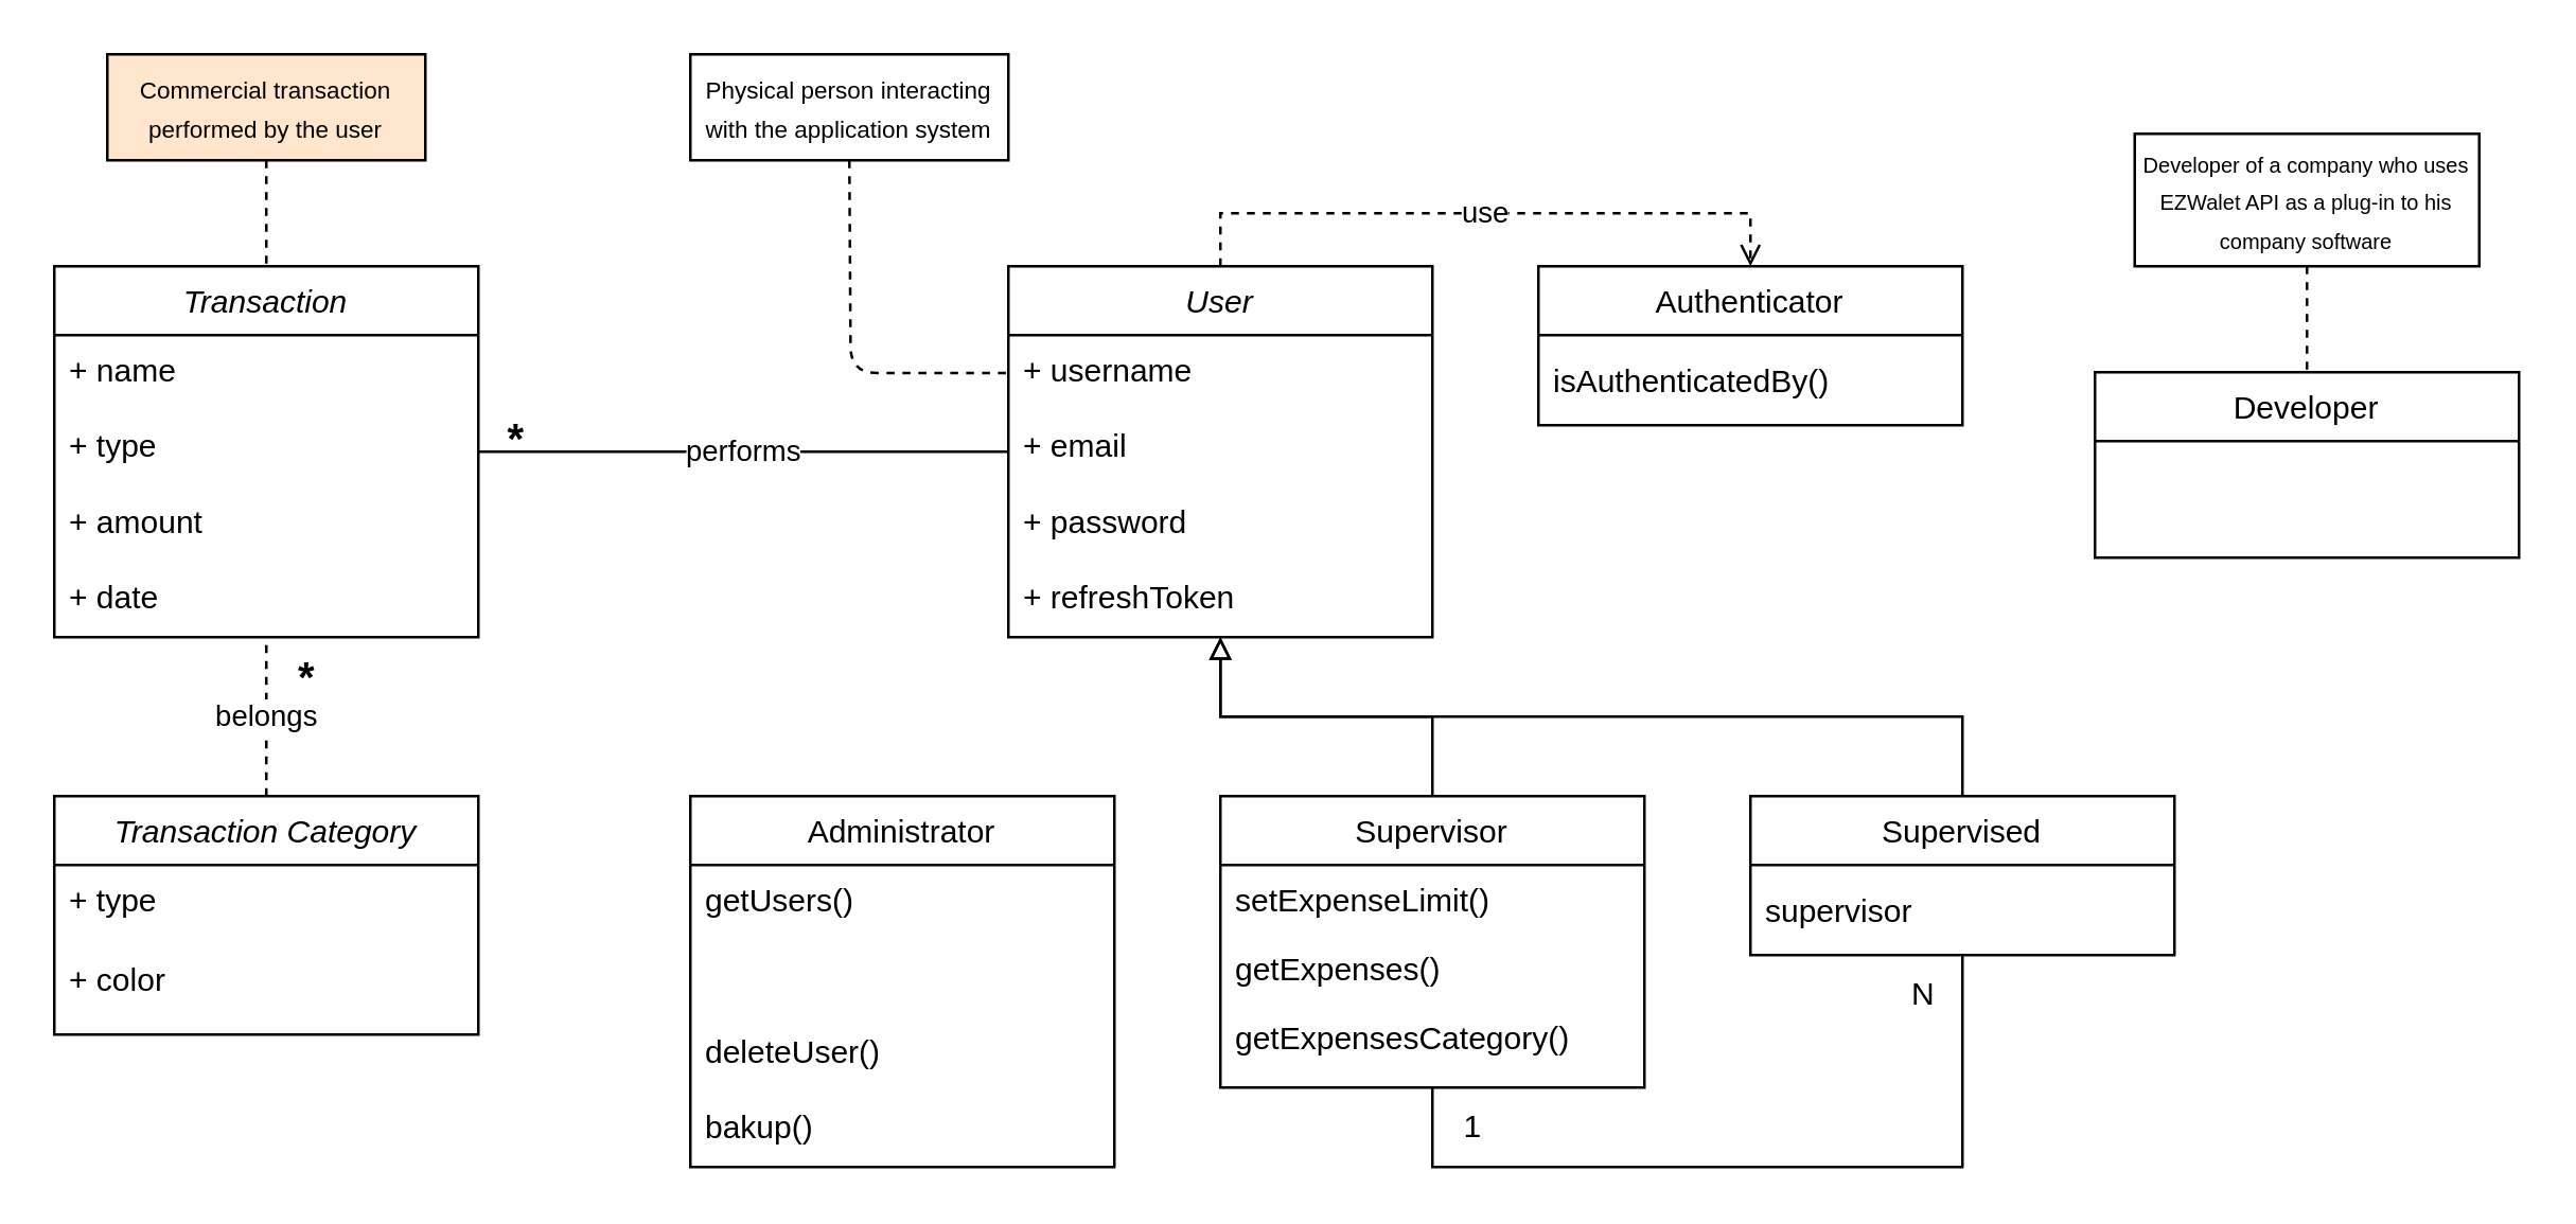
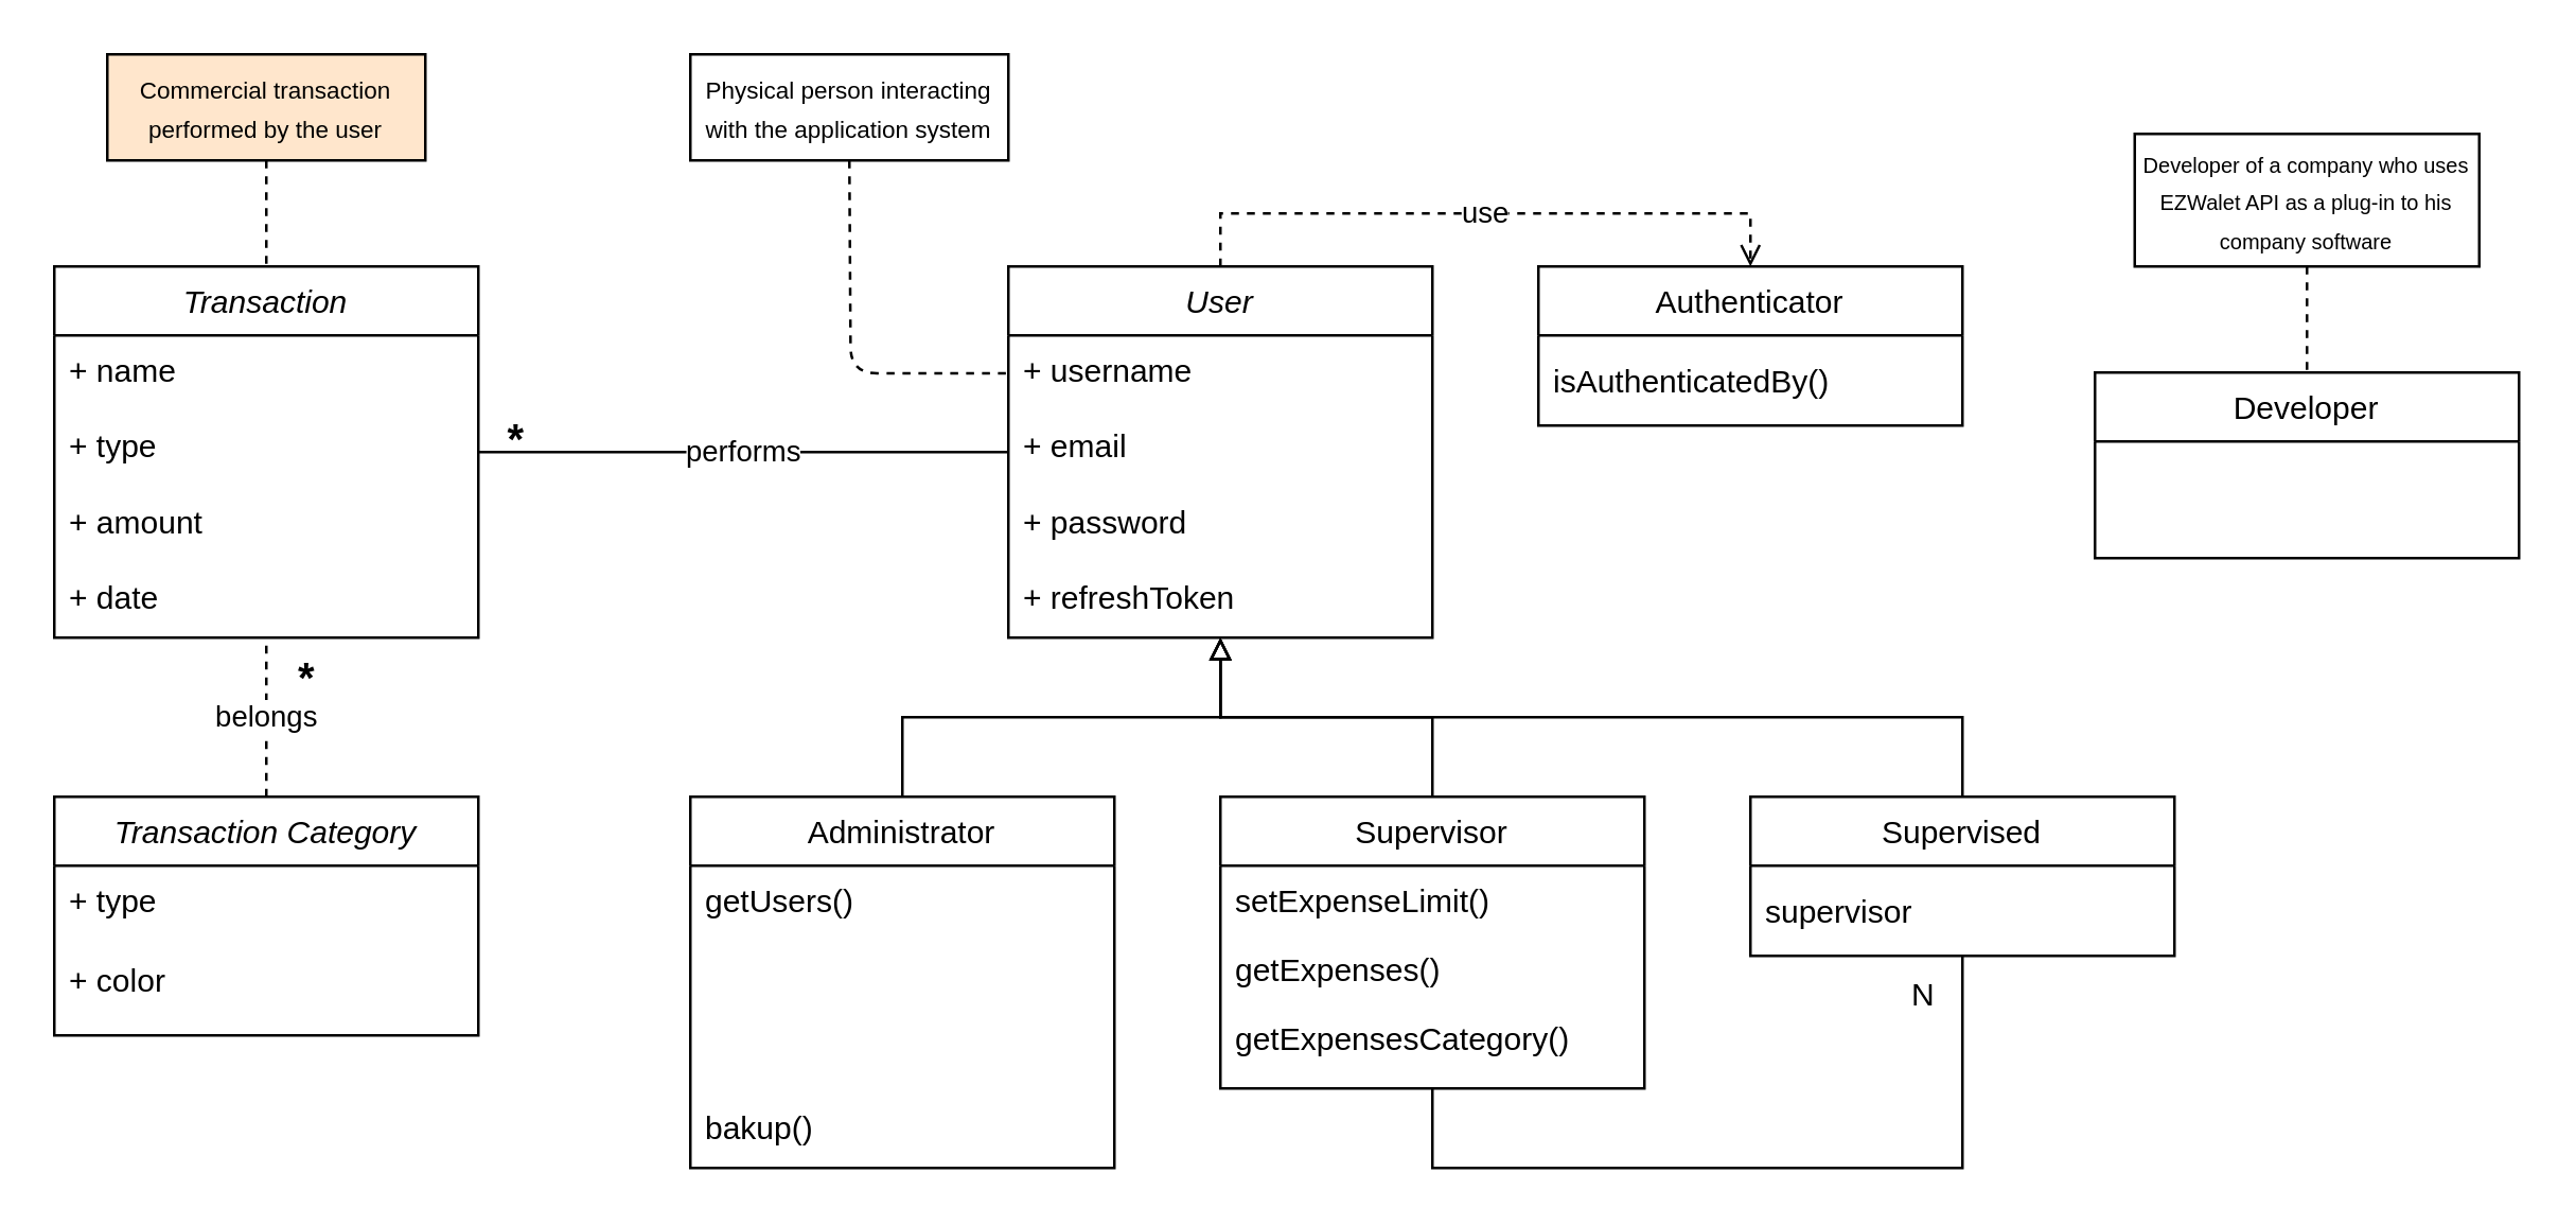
  <mxCell id="0" />
  <mxCell id="1" parent="0" />
  <mxCell id="2" value="performs" style="edgeStyle=orthogonalEdgeStyle;rounded=0;orthogonalLoop=1;jettySize=auto;html=1;endArrow=none;endFill=0;" edge="1" parent="1" source="24" target="42"><mxGeometry relative="1" as="geometry" /></mxCell>
  <mxCell id="3" style="edgeStyle=orthogonalEdgeStyle;rounded=0;orthogonalLoop=1;jettySize=auto;html=1;exitX=0.5;exitY=0;exitDx=0;exitDy=0;endArrow=block;endFill=0;" edge="1" parent="1" source="5" target="42"><mxGeometry relative="1" as="geometry" /></mxCell>
  <mxCell id="4" style="edgeStyle=orthogonalEdgeStyle;rounded=0;orthogonalLoop=1;jettySize=auto;html=1;exitX=0.5;exitY=1;exitDx=0;exitDy=0;entryX=0.5;entryY=1;entryDx=0;entryDy=0;entryPerimeter=0;endArrow=none;endFill=0;" edge="1" parent="1" source="5" target="11"><mxGeometry relative="1" as="geometry"><Array as="points"><mxPoint x="540" y="440" /><mxPoint x="740" y="440" /></Array></mxGeometry></mxCell>
  <mxCell id="5" value="Supervisor" style="swimlane;fontStyle=0;align=center;verticalAlign=top;childLayout=stackLayout;horizontal=1;startSize=26;horizontalStack=0;resizeParent=1;resizeLast=0;collapsible=1;marginBottom=0;rounded=0;shadow=0;strokeWidth=1;" parent="1" vertex="1"><mxGeometry x="460" y="300" width="160" height="110" as="geometry"><mxRectangle x="130" y="380" width="160" height="26" as="alternateBounds" /></mxGeometry></mxCell>
  <mxCell id="6" value="setExpenseLimit()" style="text;align=left;verticalAlign=top;spacingLeft=4;spacingRight=4;overflow=hidden;rotatable=0;points=[[0,0.5],[1,0.5]];portConstraint=eastwest;" parent="5" vertex="1"><mxGeometry y="26" width="160" height="26" as="geometry" /></mxCell>
  <mxCell id="7" value="getExpenses()" style="text;align=left;verticalAlign=top;spacingLeft=4;spacingRight=4;overflow=hidden;rotatable=0;points=[[0,0.5],[1,0.5]];portConstraint=eastwest;" vertex="1" parent="5"><mxGeometry y="52" width="160" height="26" as="geometry" /></mxCell>
  <mxCell id="8" value="getExpensesCategory()" style="text;align=left;verticalAlign=top;spacingLeft=4;spacingRight=4;overflow=hidden;rotatable=0;points=[[0,0.5],[1,0.5]];portConstraint=eastwest;" vertex="1" parent="5"><mxGeometry y="78" width="160" height="26" as="geometry" /></mxCell>
  <mxCell id="9" style="edgeStyle=orthogonalEdgeStyle;rounded=0;orthogonalLoop=1;jettySize=auto;html=1;exitX=0.5;exitY=0;exitDx=0;exitDy=0;endArrow=block;endFill=0;" edge="1" parent="1" source="10" target="42"><mxGeometry relative="1" as="geometry" /></mxCell>
  <mxCell id="10" value="Supervised" style="swimlane;fontStyle=0;align=center;verticalAlign=top;childLayout=stackLayout;horizontal=1;startSize=26;horizontalStack=0;resizeParent=1;resizeLast=0;collapsible=1;marginBottom=0;rounded=0;shadow=0;strokeWidth=1;" parent="1" vertex="1"><mxGeometry x="660" y="300" width="160" height="60" as="geometry"><mxRectangle x="340" y="380" width="170" height="26" as="alternateBounds" /></mxGeometry></mxCell>
  <mxCell id="11" value="supervisor" style="text;align=left;verticalAlign=middle;spacingLeft=4;spacingRight=4;overflow=hidden;rotatable=0;points=[[0,0.5],[1,0.5]];portConstraint=eastwest;" vertex="1" parent="10"><mxGeometry y="26" width="160" height="34" as="geometry" /></mxCell>
  <mxCell id="12" value="use" style="edgeStyle=orthogonalEdgeStyle;rounded=0;orthogonalLoop=1;jettySize=auto;html=1;exitX=0.5;exitY=0;exitDx=0;exitDy=0;entryX=0.5;entryY=0;entryDx=0;entryDy=0;dashed=1;endArrow=open;endFill=0;" edge="1" parent="1" source="42" target="21"><mxGeometry relative="1" as="geometry" /></mxCell>
  <mxCell id="13" value="belongs" style="edgeStyle=orthogonalEdgeStyle;rounded=0;orthogonalLoop=1;jettySize=auto;html=1;endArrow=none;endFill=0;dashed=1;" edge="1" parent="1" source="14" target="24"><mxGeometry relative="1" as="geometry" /></mxCell>
  <mxCell id="14" value="Transaction Category" style="swimlane;fontStyle=2;align=center;verticalAlign=top;childLayout=stackLayout;horizontal=1;startSize=26;horizontalStack=0;resizeParent=1;resizeLast=0;collapsible=1;marginBottom=0;rounded=0;shadow=0;strokeWidth=1;" vertex="1" parent="1"><mxGeometry x="20" y="300" width="160" height="90" as="geometry"><mxRectangle x="230" y="140" width="160" height="26" as="alternateBounds" /></mxGeometry></mxCell>
  <mxCell id="15" value="" style="group;verticalAlign=middle;" vertex="1" connectable="0" parent="14"><mxGeometry y="26" width="160" height="64" as="geometry" /></mxCell>
  <mxCell id="16" value="" style="group" vertex="1" connectable="0" parent="15"><mxGeometry width="160" height="64" as="geometry" /></mxCell>
  <mxCell id="17" value="+ type" style="text;align=left;verticalAlign=top;spacingLeft=4;spacingRight=4;overflow=hidden;rotatable=0;points=[[0,0.5],[1,0.5]];portConstraint=eastwest;" vertex="1" parent="16"><mxGeometry width="160" height="30" as="geometry" /></mxCell>
  <mxCell id="18" value="+ color" style="text;align=left;verticalAlign=top;spacingLeft=4;spacingRight=4;overflow=hidden;rotatable=0;points=[[0,0.5],[1,0.5]];portConstraint=eastwest;rounded=0;shadow=0;html=0;" vertex="1" parent="16"><mxGeometry y="30" width="160" height="34" as="geometry" /></mxCell>
  <mxCell id="19" value="&lt;b&gt;&lt;font style=&quot;font-size: 16px;&quot;&gt;*&lt;/font&gt;&lt;/b&gt;" style="text;html=1;align=center;verticalAlign=middle;resizable=0;points=[];autosize=1;strokeColor=none;fillColor=none;" vertex="1" parent="1"><mxGeometry x="179" y="150" width="30" height="30" as="geometry" /></mxCell>
  <mxCell id="20" value="&lt;b&gt;&lt;font style=&quot;font-size: 16px;&quot;&gt;*&lt;/font&gt;&lt;/b&gt;" style="text;html=1;align=center;verticalAlign=middle;resizable=0;points=[];autosize=1;strokeColor=none;fillColor=none;" vertex="1" parent="1"><mxGeometry x="100" y="240" width="30" height="30" as="geometry" /></mxCell>
  <mxCell id="21" value="Authenticator" style="swimlane;fontStyle=0;align=center;verticalAlign=top;childLayout=stackLayout;horizontal=1;startSize=26;horizontalStack=0;resizeParent=1;resizeLast=0;collapsible=1;marginBottom=0;rounded=0;shadow=0;strokeWidth=1;" vertex="1" parent="1"><mxGeometry x="580" y="100" width="160" height="60" as="geometry"><mxRectangle x="340" y="380" width="170" height="26" as="alternateBounds" /></mxGeometry></mxCell>
  <mxCell id="22" value="isAuthenticatedBy()" style="text;align=left;verticalAlign=middle;spacingLeft=4;spacingRight=4;overflow=hidden;rotatable=0;points=[[0,0.5],[1,0.5]];portConstraint=eastwest;" vertex="1" parent="21"><mxGeometry y="26" width="160" height="34" as="geometry" /></mxCell>
  <mxCell id="23" value="" style="group" vertex="1" connectable="0" parent="1"><mxGeometry x="20" y="20" width="160" height="220" as="geometry" /></mxCell>
  <mxCell id="24" value="Transaction" style="swimlane;fontStyle=2;align=center;verticalAlign=top;childLayout=stackLayout;horizontal=1;startSize=26;horizontalStack=0;resizeParent=1;resizeLast=0;collapsible=1;marginBottom=0;rounded=0;shadow=0;strokeWidth=1;" parent="23" vertex="1"><mxGeometry y="80" width="160" height="140" as="geometry"><mxRectangle x="230" y="140" width="160" height="26" as="alternateBounds" /></mxGeometry></mxCell>
  <mxCell id="25" value="" style="group" vertex="1" connectable="0" parent="24"><mxGeometry y="26" width="160" height="114" as="geometry" /></mxCell>
  <mxCell id="26" value="+ name" style="text;align=left;verticalAlign=top;spacingLeft=4;spacingRight=4;overflow=hidden;rotatable=0;points=[[0,0.5],[1,0.5]];portConstraint=eastwest;" parent="25" vertex="1"><mxGeometry width="160" height="28.5" as="geometry" /></mxCell>
  <mxCell id="27" value="+ type" style="text;align=left;verticalAlign=top;spacingLeft=4;spacingRight=4;overflow=hidden;rotatable=0;points=[[0,0.5],[1,0.5]];portConstraint=eastwest;rounded=0;shadow=0;html=0;" parent="25" vertex="1"><mxGeometry y="28.5" width="160" height="28.5" as="geometry" /></mxCell>
  <mxCell id="28" value="+ amount" style="text;align=left;verticalAlign=top;spacingLeft=4;spacingRight=4;overflow=hidden;rotatable=0;points=[[0,0.5],[1,0.5]];portConstraint=eastwest;rounded=0;shadow=0;html=0;" parent="25" vertex="1"><mxGeometry y="57.0" width="160" height="28.5" as="geometry" /></mxCell>
  <mxCell id="29" value="+ date" style="text;align=left;verticalAlign=top;spacingLeft=4;spacingRight=4;overflow=hidden;rotatable=0;points=[[0,0.5],[1,0.5]];portConstraint=eastwest;rounded=0;shadow=0;html=0;" vertex="1" parent="25"><mxGeometry y="85.5" width="160" height="28.5" as="geometry" /></mxCell>
  <mxCell id="30" style="edgeStyle=orthogonalEdgeStyle;rounded=0;orthogonalLoop=1;jettySize=auto;html=1;endArrow=none;endFill=0;dashed=1;" edge="1" parent="23" source="31" target="24"><mxGeometry relative="1" as="geometry" /></mxCell>
  <mxCell id="31" value="&lt;font style=&quot;font-size: 9px;&quot;&gt;Commercial transaction performed by the user&lt;/font&gt;" style="rounded=0;whiteSpace=wrap;html=1;fillColor=#ffe6cc;" vertex="1" parent="23"><mxGeometry x="20" width="120" height="40" as="geometry" /></mxCell>
  <mxCell id="32" value="" style="group" vertex="1" connectable="0" parent="1"><mxGeometry x="790" y="50" width="160" height="160" as="geometry" /></mxCell>
  <mxCell id="33" value="Developer" style="swimlane;fontStyle=0;align=center;verticalAlign=top;childLayout=stackLayout;horizontal=1;startSize=26;horizontalStack=0;resizeParent=1;resizeLast=0;collapsible=1;marginBottom=0;rounded=0;shadow=0;strokeWidth=1;" vertex="1" parent="32"><mxGeometry y="90" width="160" height="70" as="geometry"><mxRectangle x="340" y="380" width="170" height="26" as="alternateBounds" /></mxGeometry></mxCell>
  <mxCell id="34" style="edgeStyle=orthogonalEdgeStyle;rounded=0;orthogonalLoop=1;jettySize=auto;html=1;entryX=0.5;entryY=0;entryDx=0;entryDy=0;endArrow=none;endFill=0;dashed=1;" edge="1" parent="32" source="35" target="33"><mxGeometry relative="1" as="geometry" /></mxCell>
  <mxCell id="35" value="&lt;font style=&quot;font-size: 8px;&quot;&gt;Developer of a company who uses EZWalet API as a plug-in to his company software&lt;/font&gt;" style="rounded=0;whiteSpace=wrap;html=1;" vertex="1" parent="32"><mxGeometry x="15" width="130" height="50" as="geometry" /></mxCell>
+ <mxCell id="36" style="edgeStyle=orthogonalEdgeStyle;rounded=0;orthogonalLoop=1;jettySize=auto;html=1;endArrow=block;endFill=0;" edge="1" parent="1" source="37" target="42"><mxGeometry relative="1" as="geometry" /></mxCell>
  <mxCell id="37" value="Administrator" style="swimlane;fontStyle=0;align=center;verticalAlign=top;childLayout=stackLayout;horizontal=1;startSize=26;horizontalStack=0;resizeParent=1;resizeLast=0;collapsible=1;marginBottom=0;rounded=0;shadow=0;strokeWidth=1;" vertex="1" parent="1"><mxGeometry x="260" y="300" width="160" height="140" as="geometry"><mxRectangle x="130" y="380" width="160" height="26" as="alternateBounds" /></mxGeometry></mxCell>
  <mxCell id="38" value="" style="group" vertex="1" connectable="0" parent="37"><mxGeometry y="26" width="160" height="114" as="geometry" /></mxCell>
  <mxCell id="39" value="getUsers()" style="text;align=left;verticalAlign=top;spacingLeft=4;spacingRight=4;overflow=hidden;rotatable=0;points=[[0,0.5],[1,0.5]];portConstraint=eastwest;" vertex="1" parent="38"><mxGeometry width="160" height="28.5" as="geometry" /></mxCell>
- <mxCell id="40" value="deleteUser()" style="text;align=left;verticalAlign=top;spacingLeft=4;spacingRight=4;overflow=hidden;rotatable=0;points=[[0,0.5],[1,0.5]];portConstraint=eastwest;" vertex="1" parent="38"><mxGeometry y="57.0" width="160" height="28.5" as="geometry" /></mxCell>
  <mxCell id="41" value="bakup()" style="text;align=left;verticalAlign=top;spacingLeft=4;spacingRight=4;overflow=hidden;rotatable=0;points=[[0,0.5],[1,0.5]];portConstraint=eastwest;" vertex="1" parent="38"><mxGeometry y="85.5" width="160" height="28.5" as="geometry" /></mxCell>
  <mxCell id="42" value="User" style="swimlane;fontStyle=2;align=center;verticalAlign=top;childLayout=stackLayout;horizontal=1;startSize=26;horizontalStack=0;resizeParent=1;resizeLast=0;collapsible=1;marginBottom=0;rounded=0;shadow=0;strokeWidth=1;" vertex="1" parent="1"><mxGeometry x="380" y="100" width="160" height="140" as="geometry"><mxRectangle x="230" y="140" width="160" height="26" as="alternateBounds" /></mxGeometry></mxCell>
  <mxCell id="43" value="" style="group" vertex="1" connectable="0" parent="42"><mxGeometry y="26" width="160" height="114" as="geometry" /></mxCell>
  <mxCell id="44" value="+ username" style="text;align=left;verticalAlign=top;spacingLeft=4;spacingRight=4;overflow=hidden;rotatable=0;points=[[0,0.5],[1,0.5]];portConstraint=eastwest;" vertex="1" parent="43"><mxGeometry width="160" height="28.5" as="geometry" /></mxCell>
  <mxCell id="45" value="+ email" style="text;align=left;verticalAlign=top;spacingLeft=4;spacingRight=4;overflow=hidden;rotatable=0;points=[[0,0.5],[1,0.5]];portConstraint=eastwest;rounded=0;shadow=0;html=0;" vertex="1" parent="43"><mxGeometry y="28.5" width="160" height="28.5" as="geometry" /></mxCell>
  <mxCell id="46" value="+ password" style="text;align=left;verticalAlign=top;spacingLeft=4;spacingRight=4;overflow=hidden;rotatable=0;points=[[0,0.5],[1,0.5]];portConstraint=eastwest;rounded=0;shadow=0;html=0;" vertex="1" parent="43"><mxGeometry y="57.0" width="160" height="28.5" as="geometry" /></mxCell>
  <mxCell id="47" value="+ refreshToken" style="text;align=left;verticalAlign=top;spacingLeft=4;spacingRight=4;overflow=hidden;rotatable=0;points=[[0,0.5],[1,0.5]];portConstraint=eastwest;rounded=0;shadow=0;html=0;" vertex="1" parent="43"><mxGeometry y="85.5" width="160" height="28.5" as="geometry" /></mxCell>
  <mxCell id="48" style="edgeStyle=orthogonalEdgeStyle;rounded=1;orthogonalLoop=1;jettySize=auto;html=1;entryX=0;entryY=0.5;entryDx=0;entryDy=0;endArrow=none;endFill=0;dashed=1;" edge="1" parent="1" target="44"><mxGeometry relative="1" as="geometry"><mxPoint x="320" y="60" as="sourcePoint" /></mxGeometry></mxCell>
  <mxCell id="49" value="&lt;font style=&quot;font-size: 9px;&quot;&gt;Physical person interacting with the application system&lt;br&gt;&lt;/font&gt;" style="rounded=0;whiteSpace=wrap;html=1;movable=1;resizable=1;rotatable=1;deletable=1;editable=1;locked=0;connectable=1;" vertex="1" parent="1"><mxGeometry x="260" y="20" width="120" height="40" as="geometry" /></mxCell>
- <mxCell id="50" value="1" style="text;html=1;align=center;verticalAlign=middle;resizable=0;points=[];autosize=1;strokeColor=none;fillColor=none;" vertex="1" parent="1"><mxGeometry x="540" y="410" width="30" height="30" as="geometry" /></mxCell>
  <mxCell id="51" value="N" style="text;html=1;align=center;verticalAlign=middle;resizable=0;points=[];autosize=1;strokeColor=none;fillColor=none;" vertex="1" parent="1"><mxGeometry x="710" y="360" width="30" height="30" as="geometry" /></mxCell>
